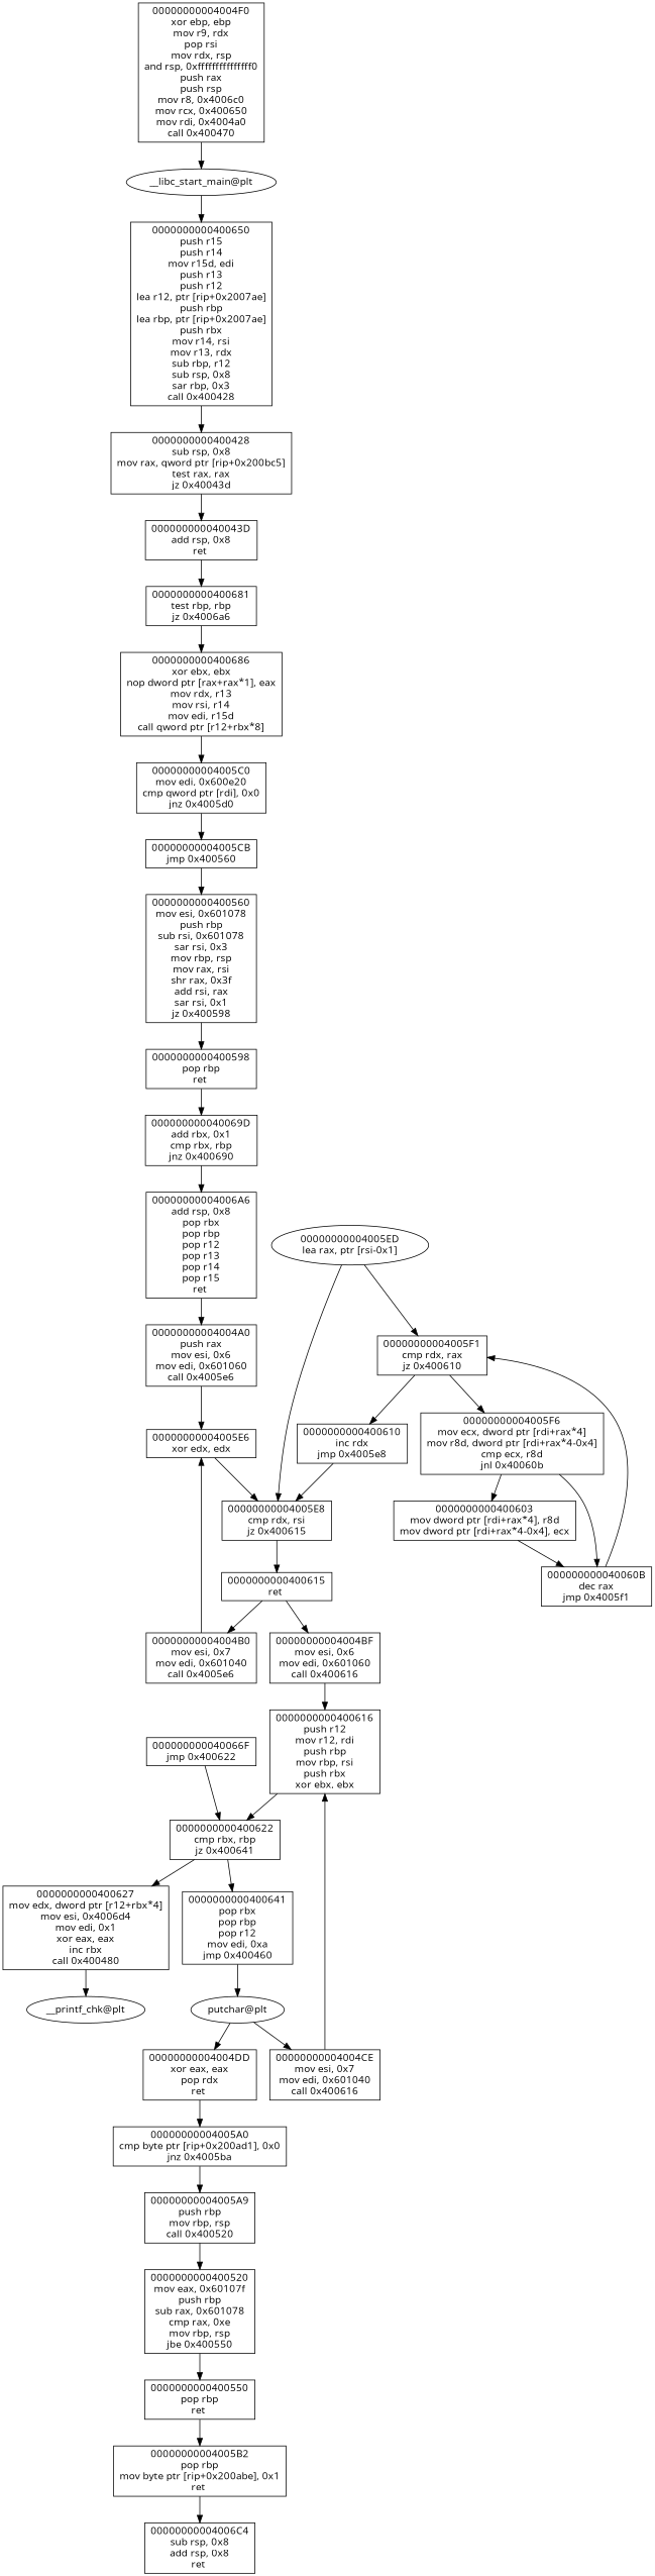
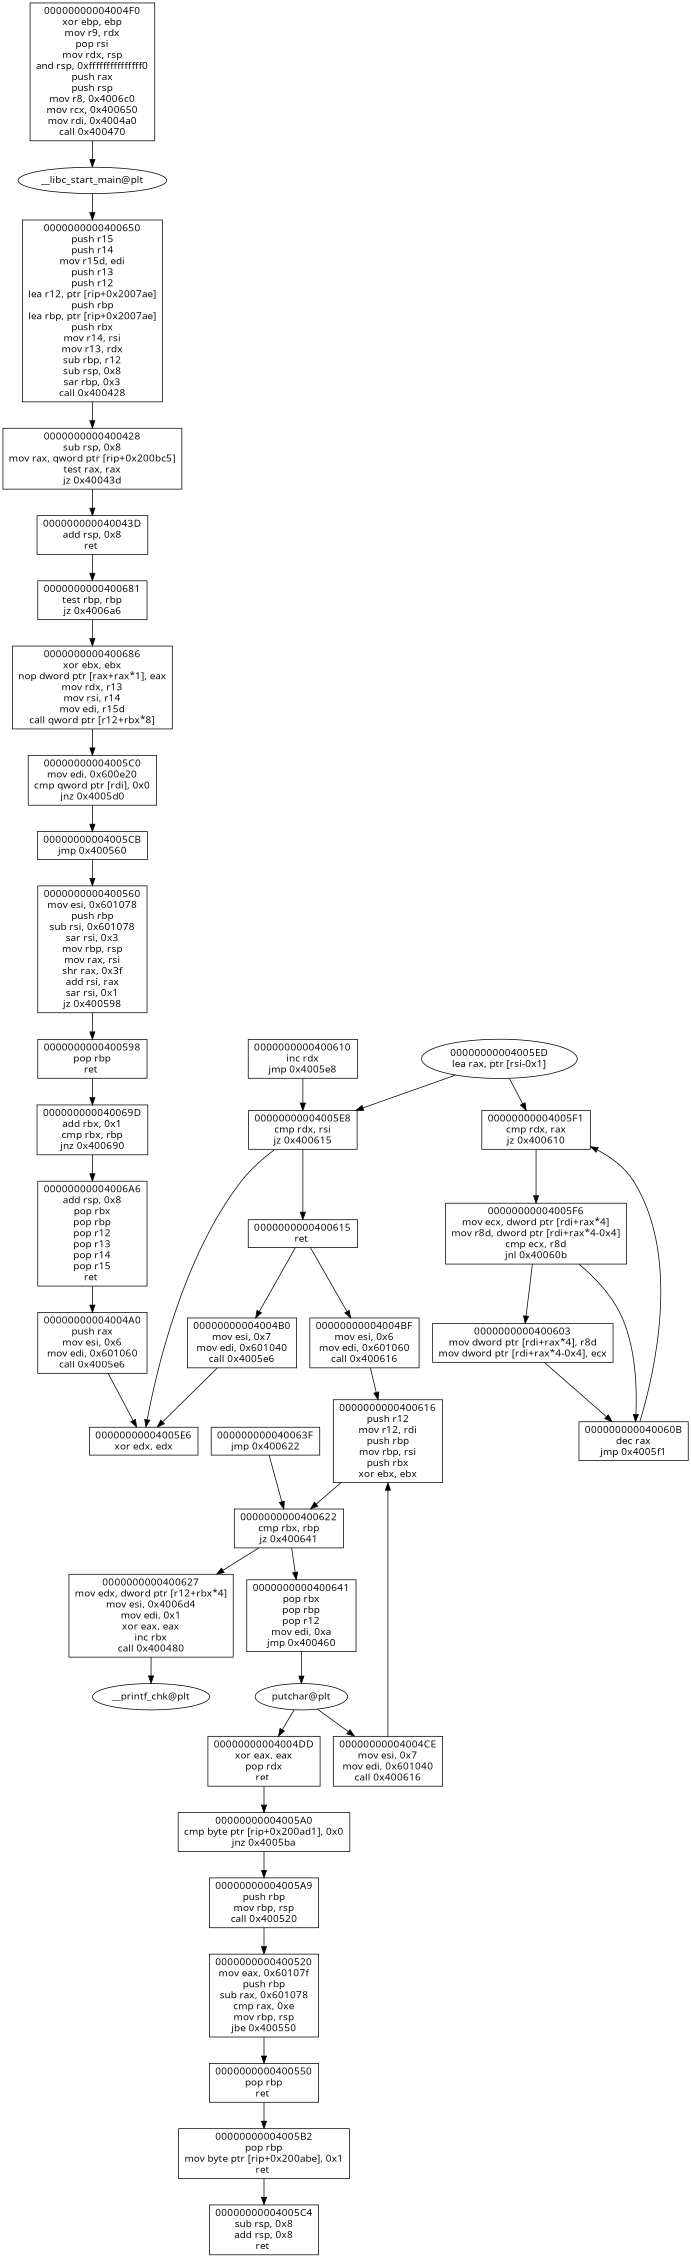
  strict digraph {
    fontname="Open Sans"
    node [fontname="Open Sans" shape=box]
    edge [fontname="Open Sans"]
    n1 [label="00000000004004F0\nxor ebp, ebp\nmov r9, rdx\npop rsi\nmov rdx, rsp\nand rsp, 0xfffffffffffffff0\npush rax\npush rsp\nmov r8, 0x4006c0\nmov rcx, 0x400650\nmov rdi, 0x4004a0\ncall 0x400470"]
    n2 [label="__libc_start_main@plt" shape=""]
    n3 [label="0000000000400650\npush r15\npush r14\nmov r15d, edi\npush r13\npush r12\nlea r12, ptr [rip+0x2007ae]\npush rbp\nlea rbp, ptr [rip+0x2007ae]\npush rbx\nmov r14, rsi\nmov r13, rdx\nsub rbp, r12\nsub rsp, 0x8\nsar rbp, 0x3\ncall 0x400428"]
    n4 [label="0000000000400428\nsub rsp, 0x8\nmov rax, qword ptr [rip+0x200bc5]\ntest rax, rax\njz 0x40043d"]
    n5 [label="000000000040043D\nadd rsp, 0x8\nret "]
    n6 [label="0000000000400681\ntest rbp, rbp\njz 0x4006a6"]
    n7 [label="0000000000400686\nxor ebx, ebx\nnop dword ptr [rax+rax*1], eax\nmov rdx, r13\nmov rsi, r14\nmov edi, r15d\ncall qword ptr [r12+rbx*8]"]
    n8 [label="00000000004005C0\nmov edi, 0x600e20\ncmp qword ptr [rdi], 0x0\njnz 0x4005d0"]
    n9 [label="00000000004005CB\njmp 0x400560"]
    n10 [label="0000000000400560\nmov esi, 0x601078\npush rbp\nsub rsi, 0x601078\nsar rsi, 0x3\nmov rbp, rsp\nmov rax, rsi\nshr rax, 0x3f\nadd rsi, rax\nsar rsi, 0x1\njz 0x400598"]
    n11 [label="0000000000400598\npop rbp\nret "]
    n12 [label="000000000040069D\nadd rbx, 0x1\ncmp rbx, rbp\njnz 0x400690"]
    n13 [label="00000000004006A6\nadd rsp, 0x8\npop rbx\npop rbp\npop r12\npop r13\npop r14\npop r15\nret "]
    n14 [label="00000000004004A0\npush rax\nmov esi, 0x6\nmov edi, 0x601060\ncall 0x4005e6"]
    n15 [label="00000000004005E6\nxor edx, edx"]
    n16 [label="00000000004005E8\ncmp rdx, rsi\njz 0x400615"]
    n17 [label="0000000000400615\nret "]
    n18 [label="00000000004005ED\nlea rax, ptr [rsi-0x1]" shape=ellipse]
    n19 [label="00000000004005F1\ncmp rdx, rax\njz 0x400610"]
    n20 [label="00000000004004B0\nmov esi, 0x7\nmov edi, 0x601040\ncall 0x4005e6"]
    n21 [label="00000000004004BF\nmov esi, 0x6\nmov edi, 0x601060\ncall 0x400616"]
    n22 [label="00000000004005F6\nmov ecx, dword ptr [rdi+rax*4]\nmov r8d, dword ptr [rdi+rax*4-0x4]\ncmp ecx, r8d\njnl 0x40060b"]
    n23 [label="0000000000400610\ninc rdx\njmp 0x4005e8"]
    n24 [label="0000000000400603\nmov dword ptr [rdi+rax*4], r8d\nmov dword ptr [rdi+rax*4-0x4], ecx"]
    n25 [label="000000000040060B\ndec rax\njmp 0x4005f1"]
    n26 [label="0000000000400616\npush r12\nmov r12, rdi\npush rbp\nmov rbp, rsi\npush rbx\nxor ebx, ebx"]
    n27 [label="0000000000400622\ncmp rbx, rbp\njz 0x400641"]
    n28 [label="0000000000400627\nmov edx, dword ptr [r12+rbx*4]\nmov esi, 0x4006d4\nmov edi, 0x1\nxor eax, eax\ninc rbx\ncall 0x400480"]
    n29 [label="0000000000400641\npop rbx\npop rbp\npop r12\nmov edi, 0xa\njmp 0x400460"]
    n30 [label="__printf_chk@plt" shape=""]
    n31 [label="putchar@plt" shape=""]
-   n32 [label="000000000040066F\njmp 0x400622"]
+   n32 [label="000000000040063F\njmp 0x400622"]
    n33 [label="00000000004004CE\nmov esi, 0x7\nmov edi, 0x601040\ncall 0x400616"]
    n34 [label="00000000004004DD\nxor eax, eax\npop rdx\nret "]
    n35 [label="00000000004005A0\ncmp byte ptr [rip+0x200ad1], 0x0\njnz 0x4005ba"]
    n36 [label="00000000004005A9\npush rbp\nmov rbp, rsp\ncall 0x400520"]
    n37 [label="0000000000400520\nmov eax, 0x60107f\npush rbp\nsub rax, 0x601078\ncmp rax, 0xe\nmov rbp, rsp\njbe 0x400550"]
    n38 [label="0000000000400550\npop rbp\nret "]
    n39 [label="00000000004005B2\npop rbp\nmov byte ptr [rip+0x200abe], 0x1\nret "]
-   n40 [label="00000000004006C4\nsub rsp, 0x8\nadd rsp, 0x8\nret "]
+   n40 [label="00000000004005C4\nsub rsp, 0x8\nadd rsp, 0x8\nret "]
    n1 -> n2
    n2 -> n3
    n3 -> n4
    n4 -> n5
    n5 -> n6
    n6 -> n7
    n7 -> n8
    n8 -> n9
    n9 -> n10
    n10 -> n11
    n11 -> n12
    n12 -> n13
    n13 -> n14
    n14 -> n15
-   n15 -> n16
+   n16 -> n15
    n16 -> n17
    n17 -> n20
    n17 -> n21
    n18 -> n16
    n18 -> n19
    n19 -> n22
-   n19 -> n23
    n20 -> n15
    n21 -> n26
    n22 -> n24
    n22 -> n25
    n23 -> n16
    n24 -> n25
    n25 -> n19
    n26 -> n27
    n27 -> n28
    n27 -> n29
    n28 -> n30
    n29 -> n31
    n31 -> n33
    n31 -> n34
    n32 -> n27
    n33 -> n26
    n34 -> n35
    n35 -> n36
    n36 -> n37
    n37 -> n38
    n38 -> n39
    n39 -> n40
  }
